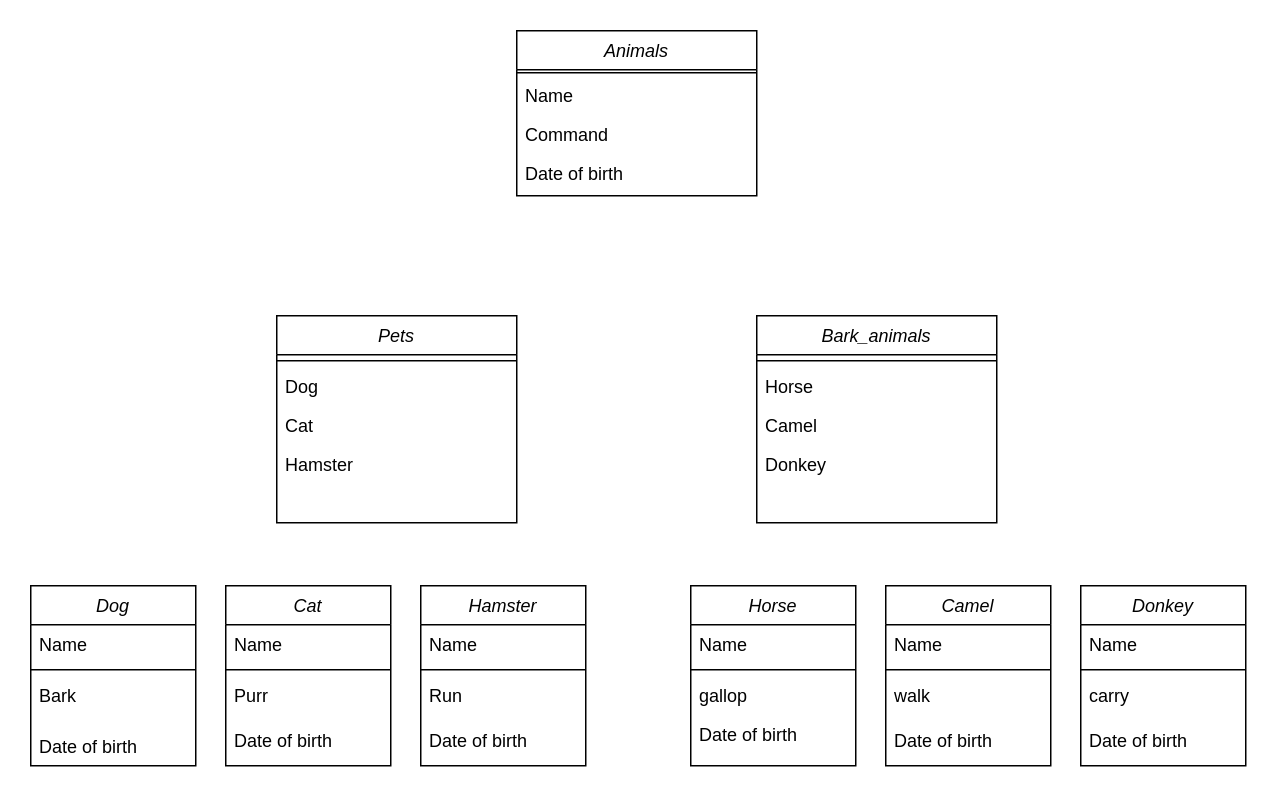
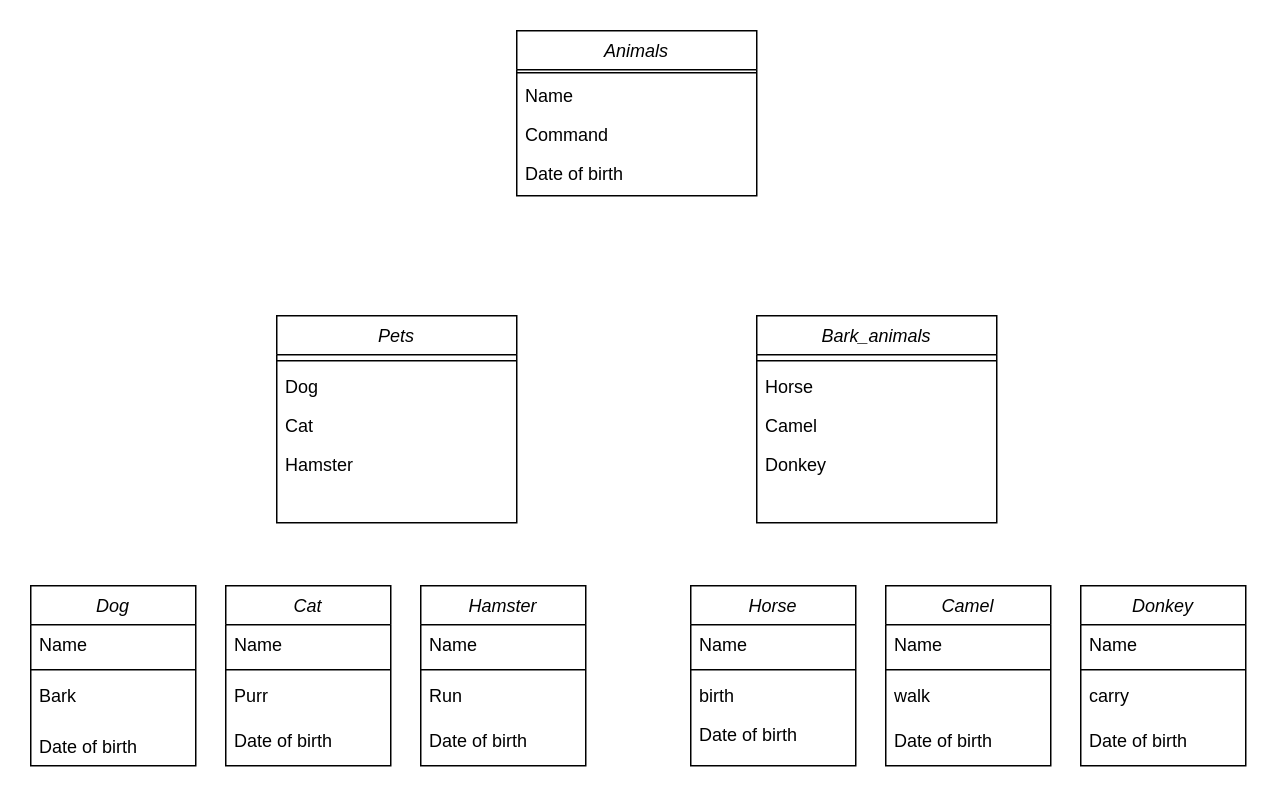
  <mxCell id="0" />
  <mxCell id="1" parent="0" />
  <mxCell id="2" value="Animals" style="swimlane;fontStyle=2;align=center;verticalAlign=top;childLayout=stackLayout;horizontal=1;startSize=26;horizontalStack=0;resizeParent=1;resizeLast=0;collapsible=1;marginBottom=0;rounded=0;shadow=0;strokeWidth=1;" parent="1" vertex="1"><mxGeometry x="344" y="20" width="160" height="110" as="geometry"><mxRectangle x="230" y="140" width="160" height="26" as="alternateBounds" /></mxGeometry></mxCell>
  <mxCell id="3" value="" style="line;html=1;strokeWidth=1;align=left;verticalAlign=middle;spacingTop=-1;spacingLeft=3;spacingRight=3;rotatable=0;labelPosition=right;points=[];portConstraint=eastwest;" parent="2" vertex="1"><mxGeometry y="26" width="160" height="4" as="geometry" /></mxCell>
  <mxCell id="4" value="Name" style="text;align=left;verticalAlign=top;spacingLeft=4;spacingRight=4;overflow=hidden;rotatable=0;points=[[0,0.5],[1,0.5]];portConstraint=eastwest;" vertex="1" parent="2"><mxGeometry y="30" width="160" height="26" as="geometry" /></mxCell>
  <mxCell id="5" value="Command" style="text;align=left;verticalAlign=top;spacingLeft=4;spacingRight=4;overflow=hidden;rotatable=0;points=[[0,0.5],[1,0.5]];portConstraint=eastwest;" vertex="1" parent="2"><mxGeometry y="56" width="160" height="26" as="geometry" /></mxCell>
  <mxCell id="6" value="Date of birth" style="text;align=left;verticalAlign=top;spacingLeft=4;spacingRight=4;overflow=hidden;rotatable=0;points=[[0,0.5],[1,0.5]];portConstraint=eastwest;" vertex="1" parent="2"><mxGeometry y="82" width="160" height="26" as="geometry" /></mxCell>
  <mxCell id="7" value="Bark_animals" style="swimlane;fontStyle=2;align=center;verticalAlign=top;childLayout=stackLayout;horizontal=1;startSize=26;horizontalStack=0;resizeParent=1;resizeLast=0;collapsible=1;marginBottom=0;rounded=0;shadow=0;strokeWidth=1;" parent="1" vertex="1"><mxGeometry x="504" y="210" width="160" height="138" as="geometry"><mxRectangle x="230" y="140" width="160" height="26" as="alternateBounds" /></mxGeometry></mxCell>
  <mxCell id="8" value="" style="line;html=1;strokeWidth=1;align=left;verticalAlign=middle;spacingTop=-1;spacingLeft=3;spacingRight=3;rotatable=0;labelPosition=right;points=[];portConstraint=eastwest;" parent="7" vertex="1"><mxGeometry y="26" width="160" height="8" as="geometry" /></mxCell>
  <mxCell id="9" value="Horse" style="text;align=left;verticalAlign=top;spacingLeft=4;spacingRight=4;overflow=hidden;rotatable=0;points=[[0,0.5],[1,0.5]];portConstraint=eastwest;" vertex="1" parent="7"><mxGeometry y="34" width="160" height="26" as="geometry" /></mxCell>
  <mxCell id="10" value="Camel" style="text;align=left;verticalAlign=top;spacingLeft=4;spacingRight=4;overflow=hidden;rotatable=0;points=[[0,0.5],[1,0.5]];portConstraint=eastwest;" vertex="1" parent="7"><mxGeometry y="60" width="160" height="26" as="geometry" /></mxCell>
  <mxCell id="11" value="Donkey" style="text;align=left;verticalAlign=top;spacingLeft=4;spacingRight=4;overflow=hidden;rotatable=0;points=[[0,0.5],[1,0.5]];portConstraint=eastwest;" vertex="1" parent="7"><mxGeometry y="86" width="160" height="26" as="geometry" /></mxCell>
  <mxCell id="12" value="Pets" style="swimlane;fontStyle=2;align=center;verticalAlign=top;childLayout=stackLayout;horizontal=1;startSize=26;horizontalStack=0;resizeParent=1;resizeLast=0;collapsible=1;marginBottom=0;rounded=0;shadow=0;strokeWidth=1;" parent="1" vertex="1"><mxGeometry x="184" y="210" width="160" height="138" as="geometry"><mxRectangle x="230" y="140" width="160" height="26" as="alternateBounds" /></mxGeometry></mxCell>
  <mxCell id="13" value="" style="line;html=1;strokeWidth=1;align=left;verticalAlign=middle;spacingTop=-1;spacingLeft=3;spacingRight=3;rotatable=0;labelPosition=right;points=[];portConstraint=eastwest;" parent="12" vertex="1"><mxGeometry y="26" width="160" height="8" as="geometry" /></mxCell>
  <mxCell id="14" value="Dog" style="text;align=left;verticalAlign=top;spacingLeft=4;spacingRight=4;overflow=hidden;rotatable=0;points=[[0,0.5],[1,0.5]];portConstraint=eastwest;" vertex="1" parent="12"><mxGeometry y="34" width="160" height="26" as="geometry" /></mxCell>
  <mxCell id="15" value="Cat" style="text;align=left;verticalAlign=top;spacingLeft=4;spacingRight=4;overflow=hidden;rotatable=0;points=[[0,0.5],[1,0.5]];portConstraint=eastwest;" vertex="1" parent="12"><mxGeometry y="60" width="160" height="26" as="geometry" /></mxCell>
  <mxCell id="16" value="Hamster" style="text;align=left;verticalAlign=top;spacingLeft=4;spacingRight=4;overflow=hidden;rotatable=0;points=[[0,0.5],[1,0.5]];portConstraint=eastwest;" parent="12" vertex="1"><mxGeometry y="86" width="160" height="26" as="geometry" /></mxCell>
  <mxCell id="17" value="Hamster" style="swimlane;fontStyle=2;align=center;verticalAlign=top;childLayout=stackLayout;horizontal=1;startSize=26;horizontalStack=0;resizeParent=1;resizeLast=0;collapsible=1;marginBottom=0;rounded=0;shadow=0;strokeWidth=1;" parent="1" vertex="1"><mxGeometry x="280" y="390" width="110" height="120" as="geometry"><mxRectangle x="230" y="140" width="160" height="26" as="alternateBounds" /></mxGeometry></mxCell>
  <mxCell id="18" value="Name" style="text;align=left;verticalAlign=top;spacingLeft=4;spacingRight=4;overflow=hidden;rotatable=0;points=[[0,0.5],[1,0.5]];portConstraint=eastwest;" parent="17" vertex="1"><mxGeometry y="26" width="110" height="26" as="geometry" /></mxCell>
  <mxCell id="19" value="" style="line;html=1;strokeWidth=1;align=left;verticalAlign=middle;spacingTop=-1;spacingLeft=3;spacingRight=3;rotatable=0;labelPosition=right;points=[];portConstraint=eastwest;" parent="17" vertex="1"><mxGeometry y="52" width="110" height="8" as="geometry" /></mxCell>
  <mxCell id="20" value="Run" style="text;align=left;verticalAlign=top;spacingLeft=4;spacingRight=4;overflow=hidden;rotatable=0;points=[[0,0.5],[1,0.5]];portConstraint=eastwest;" parent="17" vertex="1"><mxGeometry y="60" width="110" height="30" as="geometry" /></mxCell>
  <mxCell id="21" value="Date of birth" style="text;align=left;verticalAlign=top;spacingLeft=4;spacingRight=4;overflow=hidden;rotatable=0;points=[[0,0.5],[1,0.5]];portConstraint=eastwest;" vertex="1" parent="17"><mxGeometry y="90" width="110" height="30" as="geometry" /></mxCell>
  <mxCell id="22" value="Cat" style="swimlane;fontStyle=2;align=center;verticalAlign=top;childLayout=stackLayout;horizontal=1;startSize=26;horizontalStack=0;resizeParent=1;resizeLast=0;collapsible=1;marginBottom=0;rounded=0;shadow=0;strokeWidth=1;" parent="1" vertex="1"><mxGeometry x="150" y="390" width="110" height="120" as="geometry"><mxRectangle x="230" y="140" width="160" height="26" as="alternateBounds" /></mxGeometry></mxCell>
  <mxCell id="23" value="Name" style="text;align=left;verticalAlign=top;spacingLeft=4;spacingRight=4;overflow=hidden;rotatable=0;points=[[0,0.5],[1,0.5]];portConstraint=eastwest;" parent="22" vertex="1"><mxGeometry y="26" width="110" height="26" as="geometry" /></mxCell>
  <mxCell id="24" value="" style="line;html=1;strokeWidth=1;align=left;verticalAlign=middle;spacingTop=-1;spacingLeft=3;spacingRight=3;rotatable=0;labelPosition=right;points=[];portConstraint=eastwest;" parent="22" vertex="1"><mxGeometry y="52" width="110" height="8" as="geometry" /></mxCell>
  <mxCell id="25" value="Purr" style="text;align=left;verticalAlign=top;spacingLeft=4;spacingRight=4;overflow=hidden;rotatable=0;points=[[0,0.5],[1,0.5]];portConstraint=eastwest;" parent="22" vertex="1"><mxGeometry y="60" width="110" height="30" as="geometry" /></mxCell>
  <mxCell id="26" value="Date of birth" style="text;align=left;verticalAlign=top;spacingLeft=4;spacingRight=4;overflow=hidden;rotatable=0;points=[[0,0.5],[1,0.5]];portConstraint=eastwest;" vertex="1" parent="22"><mxGeometry y="90" width="110" height="30" as="geometry" /></mxCell>
  <mxCell id="27" value="Dog" style="swimlane;fontStyle=2;align=center;verticalAlign=top;childLayout=stackLayout;horizontal=1;startSize=26;horizontalStack=0;resizeParent=1;resizeLast=0;collapsible=1;marginBottom=0;rounded=0;shadow=0;strokeWidth=1;" parent="1" vertex="1"><mxGeometry x="20" y="390" width="110" height="120" as="geometry"><mxRectangle x="230" y="140" width="160" height="26" as="alternateBounds" /></mxGeometry></mxCell>
  <mxCell id="28" value="Name" style="text;align=left;verticalAlign=top;spacingLeft=4;spacingRight=4;overflow=hidden;rotatable=0;points=[[0,0.5],[1,0.5]];portConstraint=eastwest;" parent="27" vertex="1"><mxGeometry y="26" width="110" height="26" as="geometry" /></mxCell>
  <mxCell id="29" value="" style="line;html=1;strokeWidth=1;align=left;verticalAlign=middle;spacingTop=-1;spacingLeft=3;spacingRight=3;rotatable=0;labelPosition=right;points=[];portConstraint=eastwest;" parent="27" vertex="1"><mxGeometry y="52" width="110" height="8" as="geometry" /></mxCell>
  <mxCell id="30" value="Bark" style="text;align=left;verticalAlign=top;spacingLeft=4;spacingRight=4;overflow=hidden;rotatable=0;points=[[0,0.5],[1,0.5]];portConstraint=eastwest;" parent="27" vertex="1"><mxGeometry y="60" width="110" height="34" as="geometry" /></mxCell>
  <mxCell id="31" value="Date of birth" style="text;align=left;verticalAlign=top;spacingLeft=4;spacingRight=4;overflow=hidden;rotatable=0;points=[[0,0.5],[1,0.5]];portConstraint=eastwest;" vertex="1" parent="27"><mxGeometry y="94" width="110" height="26" as="geometry" /></mxCell>
  <mxCell id="32" value="Horse" style="swimlane;fontStyle=2;align=center;verticalAlign=top;childLayout=stackLayout;horizontal=1;startSize=26;horizontalStack=0;resizeParent=1;resizeLast=0;collapsible=1;marginBottom=0;rounded=0;shadow=0;strokeWidth=1;" parent="1" vertex="1"><mxGeometry x="460" y="390" width="110" height="120" as="geometry"><mxRectangle x="230" y="140" width="160" height="26" as="alternateBounds" /></mxGeometry></mxCell>
  <mxCell id="33" value="Name" style="text;align=left;verticalAlign=top;spacingLeft=4;spacingRight=4;overflow=hidden;rotatable=0;points=[[0,0.5],[1,0.5]];portConstraint=eastwest;" parent="32" vertex="1"><mxGeometry y="26" width="110" height="26" as="geometry" /></mxCell>
  <mxCell id="34" value="" style="line;html=1;strokeWidth=1;align=left;verticalAlign=middle;spacingTop=-1;spacingLeft=3;spacingRight=3;rotatable=0;labelPosition=right;points=[];portConstraint=eastwest;" parent="32" vertex="1"><mxGeometry y="52" width="110" height="8" as="geometry" /></mxCell>
- <mxCell id="35" value="gallop" style="text;align=left;verticalAlign=top;spacingLeft=4;spacingRight=4;overflow=hidden;rotatable=0;points=[[0,0.5],[1,0.5]];portConstraint=eastwest;" parent="32" vertex="1"><mxGeometry y="60" width="110" height="26" as="geometry" /></mxCell>
+ <mxCell id="35" value="birth" style="text;align=left;verticalAlign=top;spacingLeft=4;spacingRight=4;overflow=hidden;rotatable=0;points=[[0,0.5],[1,0.5]];portConstraint=eastwest;" parent="32" vertex="1"><mxGeometry y="60" width="110" height="26" as="geometry" /></mxCell>
  <mxCell id="36" value="Date of birth" style="text;align=left;verticalAlign=top;spacingLeft=4;spacingRight=4;overflow=hidden;rotatable=0;points=[[0,0.5],[1,0.5]];portConstraint=eastwest;" vertex="1" parent="32"><mxGeometry y="86" width="110" height="26" as="geometry" /></mxCell>
  <mxCell id="37" value="Camel" style="swimlane;fontStyle=2;align=center;verticalAlign=top;childLayout=stackLayout;horizontal=1;startSize=26;horizontalStack=0;resizeParent=1;resizeLast=0;collapsible=1;marginBottom=0;rounded=0;shadow=0;strokeWidth=1;" parent="1" vertex="1"><mxGeometry x="590" y="390" width="110" height="120" as="geometry"><mxRectangle x="230" y="140" width="160" height="26" as="alternateBounds" /></mxGeometry></mxCell>
  <mxCell id="38" value="Name" style="text;align=left;verticalAlign=top;spacingLeft=4;spacingRight=4;overflow=hidden;rotatable=0;points=[[0,0.5],[1,0.5]];portConstraint=eastwest;" parent="37" vertex="1"><mxGeometry y="26" width="110" height="26" as="geometry" /></mxCell>
  <mxCell id="39" value="" style="line;html=1;strokeWidth=1;align=left;verticalAlign=middle;spacingTop=-1;spacingLeft=3;spacingRight=3;rotatable=0;labelPosition=right;points=[];portConstraint=eastwest;" parent="37" vertex="1"><mxGeometry y="52" width="110" height="8" as="geometry" /></mxCell>
  <mxCell id="40" value="walk" style="text;align=left;verticalAlign=top;spacingLeft=4;spacingRight=4;overflow=hidden;rotatable=0;points=[[0,0.5],[1,0.5]];portConstraint=eastwest;" parent="37" vertex="1"><mxGeometry y="60" width="110" height="30" as="geometry" /></mxCell>
  <mxCell id="41" value="Date of birth" style="text;align=left;verticalAlign=top;spacingLeft=4;spacingRight=4;overflow=hidden;rotatable=0;points=[[0,0.5],[1,0.5]];portConstraint=eastwest;" vertex="1" parent="37"><mxGeometry y="90" width="110" height="30" as="geometry" /></mxCell>
  <mxCell id="42" value="Donkey" style="swimlane;fontStyle=2;align=center;verticalAlign=top;childLayout=stackLayout;horizontal=1;startSize=26;horizontalStack=0;resizeParent=1;resizeLast=0;collapsible=1;marginBottom=0;rounded=0;shadow=0;strokeWidth=1;" parent="1" vertex="1"><mxGeometry x="720" y="390" width="110" height="120" as="geometry"><mxRectangle x="230" y="140" width="160" height="26" as="alternateBounds" /></mxGeometry></mxCell>
  <mxCell id="43" value="Name" style="text;align=left;verticalAlign=top;spacingLeft=4;spacingRight=4;overflow=hidden;rotatable=0;points=[[0,0.5],[1,0.5]];portConstraint=eastwest;" parent="42" vertex="1"><mxGeometry y="26" width="110" height="26" as="geometry" /></mxCell>
  <mxCell id="44" value="" style="line;html=1;strokeWidth=1;align=left;verticalAlign=middle;spacingTop=-1;spacingLeft=3;spacingRight=3;rotatable=0;labelPosition=right;points=[];portConstraint=eastwest;" parent="42" vertex="1"><mxGeometry y="52" width="110" height="8" as="geometry" /></mxCell>
  <mxCell id="45" value="carry" style="text;align=left;verticalAlign=top;spacingLeft=4;spacingRight=4;overflow=hidden;rotatable=0;points=[[0,0.5],[1,0.5]];portConstraint=eastwest;" parent="42" vertex="1"><mxGeometry y="60" width="110" height="30" as="geometry" /></mxCell>
  <mxCell id="46" value="Date of birth" style="text;align=left;verticalAlign=top;spacingLeft=4;spacingRight=4;overflow=hidden;rotatable=0;points=[[0,0.5],[1,0.5]];portConstraint=eastwest;" vertex="1" parent="42"><mxGeometry y="90" width="110" height="30" as="geometry" /></mxCell>
